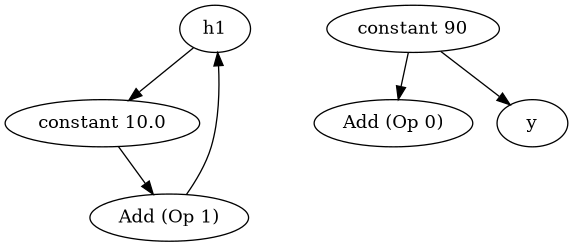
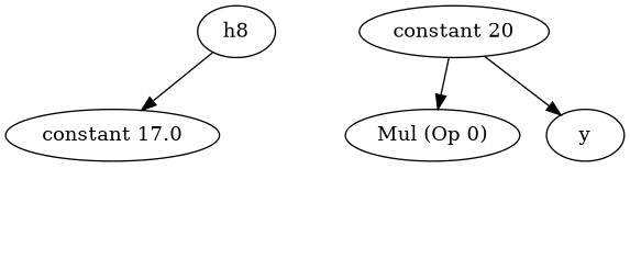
  strict digraph {
-   h1
-   "constant 10.0"
-   "constant 20" [label="constant 90"]
-   "Mul (Op 0)" [label="Add (Op 0)"]
+   h1 [label=h8]
+   "constant 10.0" [label="constant 17.0"]
+   "constant 20"
+   "Mul (Op 0)"
    y
-   "Add (Op 1)"
    h1 -> "constant 10.0"
-   "constant 10.0" -> "Add (Op 1)"
    "constant 20" -> "Mul (Op 0)"
    "constant 20" -> y
-   "Add (Op 1)" -> h1
  }
